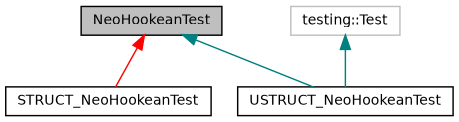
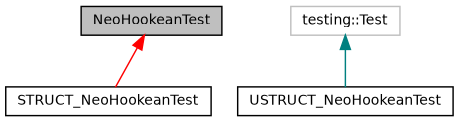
  digraph {
    node [color=black fillcolor=white fontname=Helvetica fontsize=10 shape=record style=filled]
    edge [color=teal dir=back fontname=Helvetica fontsize=10 labelfontname=Helvetica labelfontsize=10 style=solid]
    n1 [fillcolor=grey75 fontcolor=black height=0.2 label=NeoHookeanTest width=0.4]
    n2 [height=0.2 label=STRUCT_NeoHookeanTest width=0.4]
    n3 [height=0.2 label=USTRUCT_NeoHookeanTest width=0.4]
    n4 [color=grey75 height=0.2 label="testing::Test" width=0.4]
    n1 -> n2 [color=red]
-   n1 -> n3
    n4 -> n3
  }
